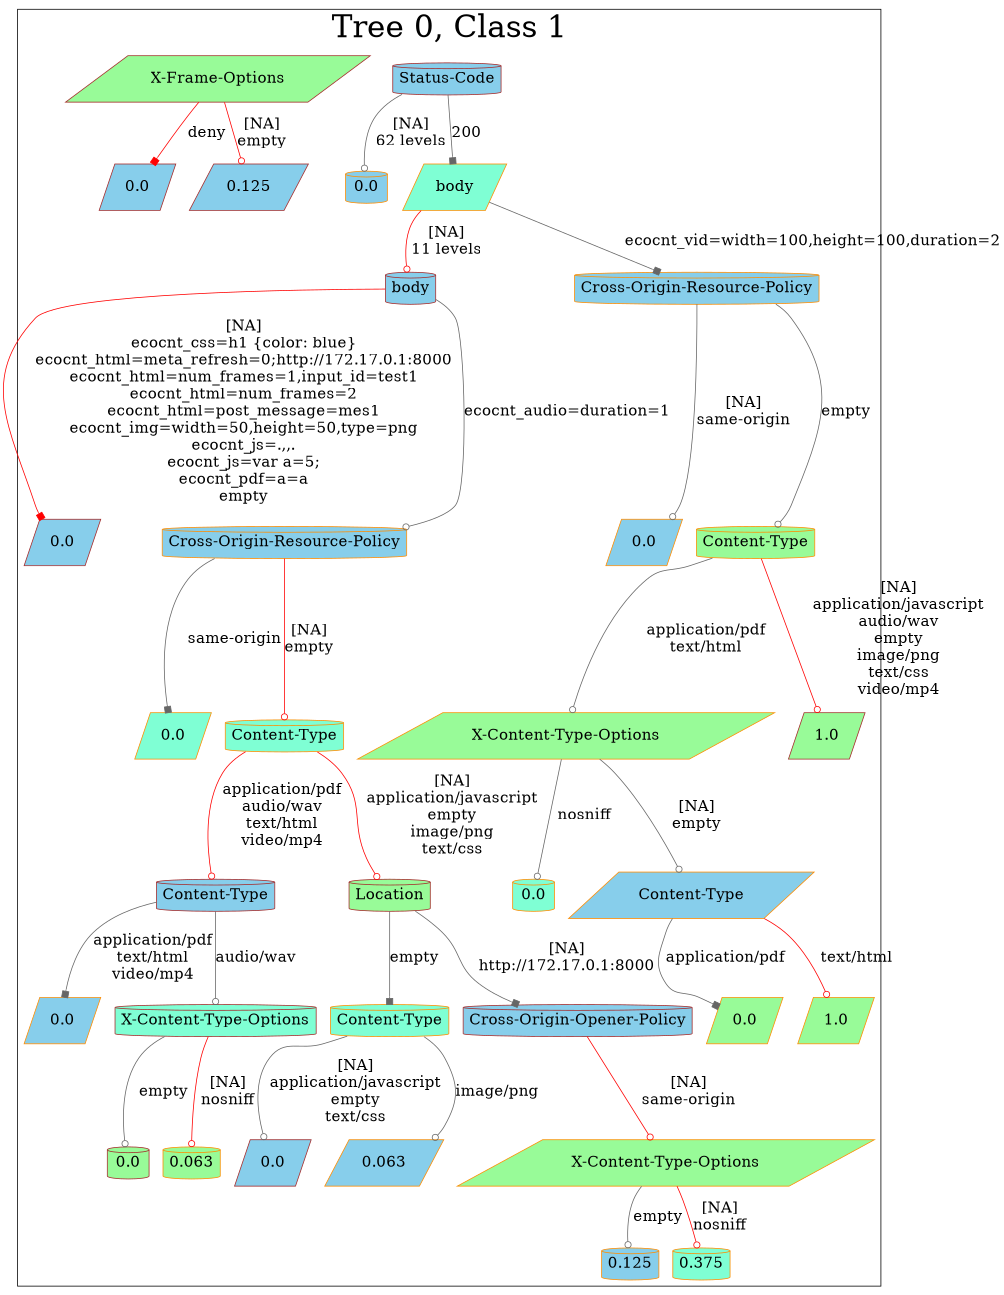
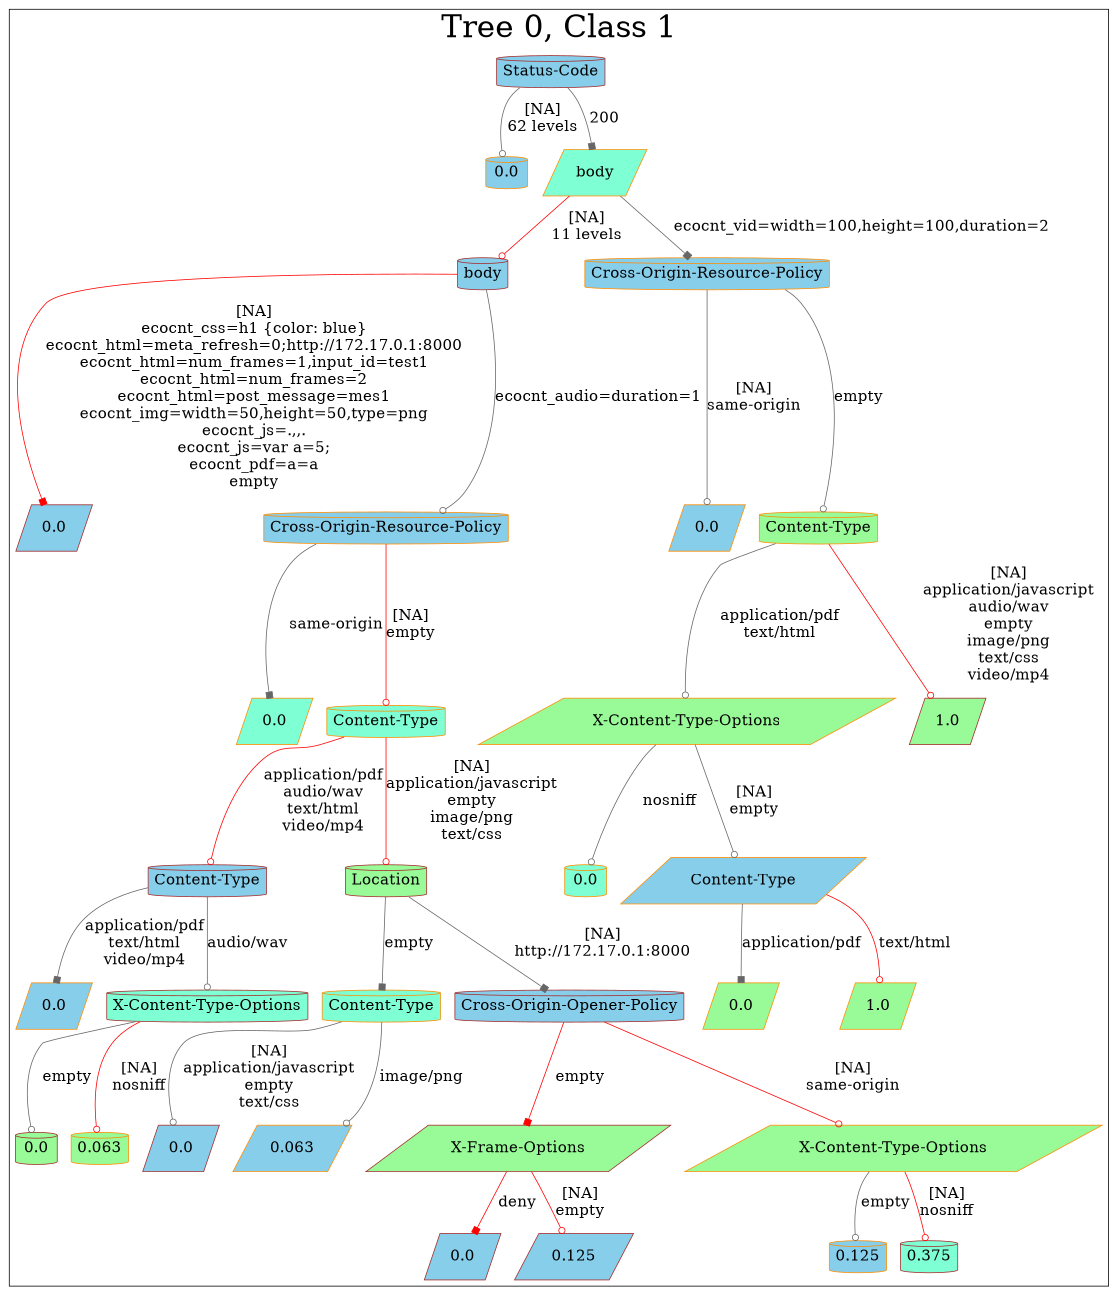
  digraph {
    node [color=darkorange fillcolor=skyblue fontsize=20 shape=cylinder style=filled]
    edge [arrowhead=odot color=gray40 fontsize=20]
    n1 [color=brown label="Status-Code"]
    n2 [label=0.0]
    n3 [fillcolor=aquamarine label=body shape=parallelogram]
    n4 [color=brown label=body]
    n5 [label="Cross-Origin-Resource-Policy"]
    n6 [color=brown label=0.0 shape=parallelogram]
    n7 [label="Cross-Origin-Resource-Policy"]
    n8 [label=0.0 shape=parallelogram]
    n9 [fillcolor=palegreen label="Content-Type"]
    n10 [fillcolor=aquamarine label=0.0 shape=parallelogram]
    n11 [fillcolor=aquamarine label="Content-Type"]
    n12 [fillcolor=palegreen label="X-Content-Type-Options" shape=parallelogram]
    n13 [color=brown fillcolor=palegreen label=1.0 shape=parallelogram]
    n14 [color=brown label="Content-Type"]
    n15 [color=brown fillcolor=palegreen label=Location]
    n16 [fillcolor=aquamarine label=0.0]
    n17 [label="Content-Type" shape=parallelogram]
    n18 [label=0.0 shape=parallelogram]
    n19 [color=brown fillcolor=aquamarine label="X-Content-Type-Options"]
    n20 [fillcolor=aquamarine label="Content-Type"]
    n21 [color=brown label="Cross-Origin-Opener-Policy"]
    n22 [fillcolor=palegreen label=0.0 shape=parallelogram]
    n23 [fillcolor=palegreen label=1.0 shape=parallelogram]
    n24 [color=brown fillcolor=palegreen label=0.0]
    n25 [fillcolor=palegreen label=0.063]
    n26 [color=brown label=0.0 shape=parallelogram]
    n27 [label=0.063 shape=parallelogram]
    n28 [color=brown fillcolor=palegreen label="X-Frame-Options" shape=parallelogram]
    n29 [fillcolor=palegreen label="X-Content-Type-Options" shape=parallelogram]
    n30 [color=brown label=0.0 shape=parallelogram]
    n31 [color=brown label=0.125 shape=parallelogram]
    n32 [label=0.125]
-   n33 [fillcolor=aquamarine label=0.375]
+   n33 [color=brown fillcolor=aquamarine label=0.375]
    subgraph cluster_1 {
      fontsize=40
      label="Tree 0, Class 1"
      subgraph sub_2 {
        fontsize=40
        label="Tree 0, Class 1"
        n1
      }
      subgraph sub_3 {
        fontsize=40
        label="Tree 0, Class 1"
        n2
        n3
      }
      subgraph sub_4 {
        fontsize=40
        label="Tree 0, Class 1"
        n4
        n5
      }
      subgraph sub_5 {
        fontsize=40
        label="Tree 0, Class 1"
        n6
        n7
        n8
        n9
      }
      subgraph sub_6 {
        fontsize=40
        label="Tree 0, Class 1"
        n10
        n11
        n12
        n13
      }
      subgraph sub_7 {
        fontsize=40
        label="Tree 0, Class 1"
        n14
        n15
        n16
        n17
      }
      subgraph sub_8 {
        fontsize=40
        label="Tree 0, Class 1"
        n18
        n19
        n20
        n21
        n22
        n23
      }
      subgraph sub_9 {
        fontsize=40
        label="Tree 0, Class 1"
        n24
        n25
        n26
        n27
        n28
        n29
      }
      subgraph sub_10 {
        fontsize=40
        label="Tree 0, Class 1"
        n30
        n31
        n32
        n33
      }
    }
    n1 -> n2 [label="[NA]\n62 levels\n"]
    n1 -> n3 [arrowhead=box label="200\n"]
    n3 -> n4 [color=red label="[NA]\n11 levels\n"]
    n3 -> n5 [arrowhead=box label="ecocnt_vid=width=100,height=100,duration=2\n"]
    n4 -> n6 [arrowhead=box color=red label="[NA]\necocnt_css=h1 {color: blue}\necocnt_html=meta_refresh=0;http://172.17.0.1:8000\necocnt_html=num_frames=1,input_id=test1\necocnt_html=num_frames=2\necocnt_html=post_message=mes1\necocnt_img=width=50,height=50,type=png\necocnt_js=.,,.\necocnt_js=var a=5;\necocnt_pdf=a=a\nempty\n"]
    n4 -> n7 [label="ecocnt_audio=duration=1\n"]
    n5 -> n8 [label="[NA]\nsame-origin\n"]
    n5 -> n9 [label="empty\n"]
    n7 -> n10 [arrowhead=box label="same-origin\n"]
    n7 -> n11 [color=red label="[NA]\nempty\n"]
    n9 -> n12 [label="application/pdf\ntext/html\n"]
    n9 -> n13 [color=red label="[NA]\napplication/javascript\naudio/wav\nempty\nimage/png\ntext/css\nvideo/mp4\n"]
    n11 -> n14 [color=red label="application/pdf\naudio/wav\ntext/html\nvideo/mp4\n"]
    n11 -> n15 [color=red label="[NA]\napplication/javascript\nempty\nimage/png\ntext/css\n"]
    n12 -> n16 [label="nosniff\n"]
    n12 -> n17 [label="[NA]\nempty\n"]
    n14 -> n18 [arrowhead=box label="application/pdf\ntext/html\nvideo/mp4\n"]
    n14 -> n19 [label="audio/wav\n"]
    n15 -> n20 [arrowhead=box label="empty\n"]
    n15 -> n21 [arrowhead=box label="[NA]\nhttp://172.17.0.1:8000\n"]
    n17 -> n22 [arrowhead=box label="application/pdf\n"]
    n17 -> n23 [color=red label="text/html\n"]
    n19 -> n24 [label="empty\n"]
    n19 -> n25 [color=red label="[NA]\nnosniff\n"]
    n20 -> n26 [label="[NA]\napplication/javascript\nempty\ntext/css\n"]
    n20 -> n27 [label="image/png\n"]
+   n21 -> n28 [arrowhead=box color=red label="empty\n"]
    n21 -> n29 [color=red label="[NA]\nsame-origin\n"]
    n28 -> n30 [arrowhead=box color=red label="deny\n"]
    n28 -> n31 [color=red label="[NA]\nempty\n"]
    n29 -> n32 [label="empty\n"]
    n29 -> n33 [color=red label="[NA]\nnosniff\n"]
  }
